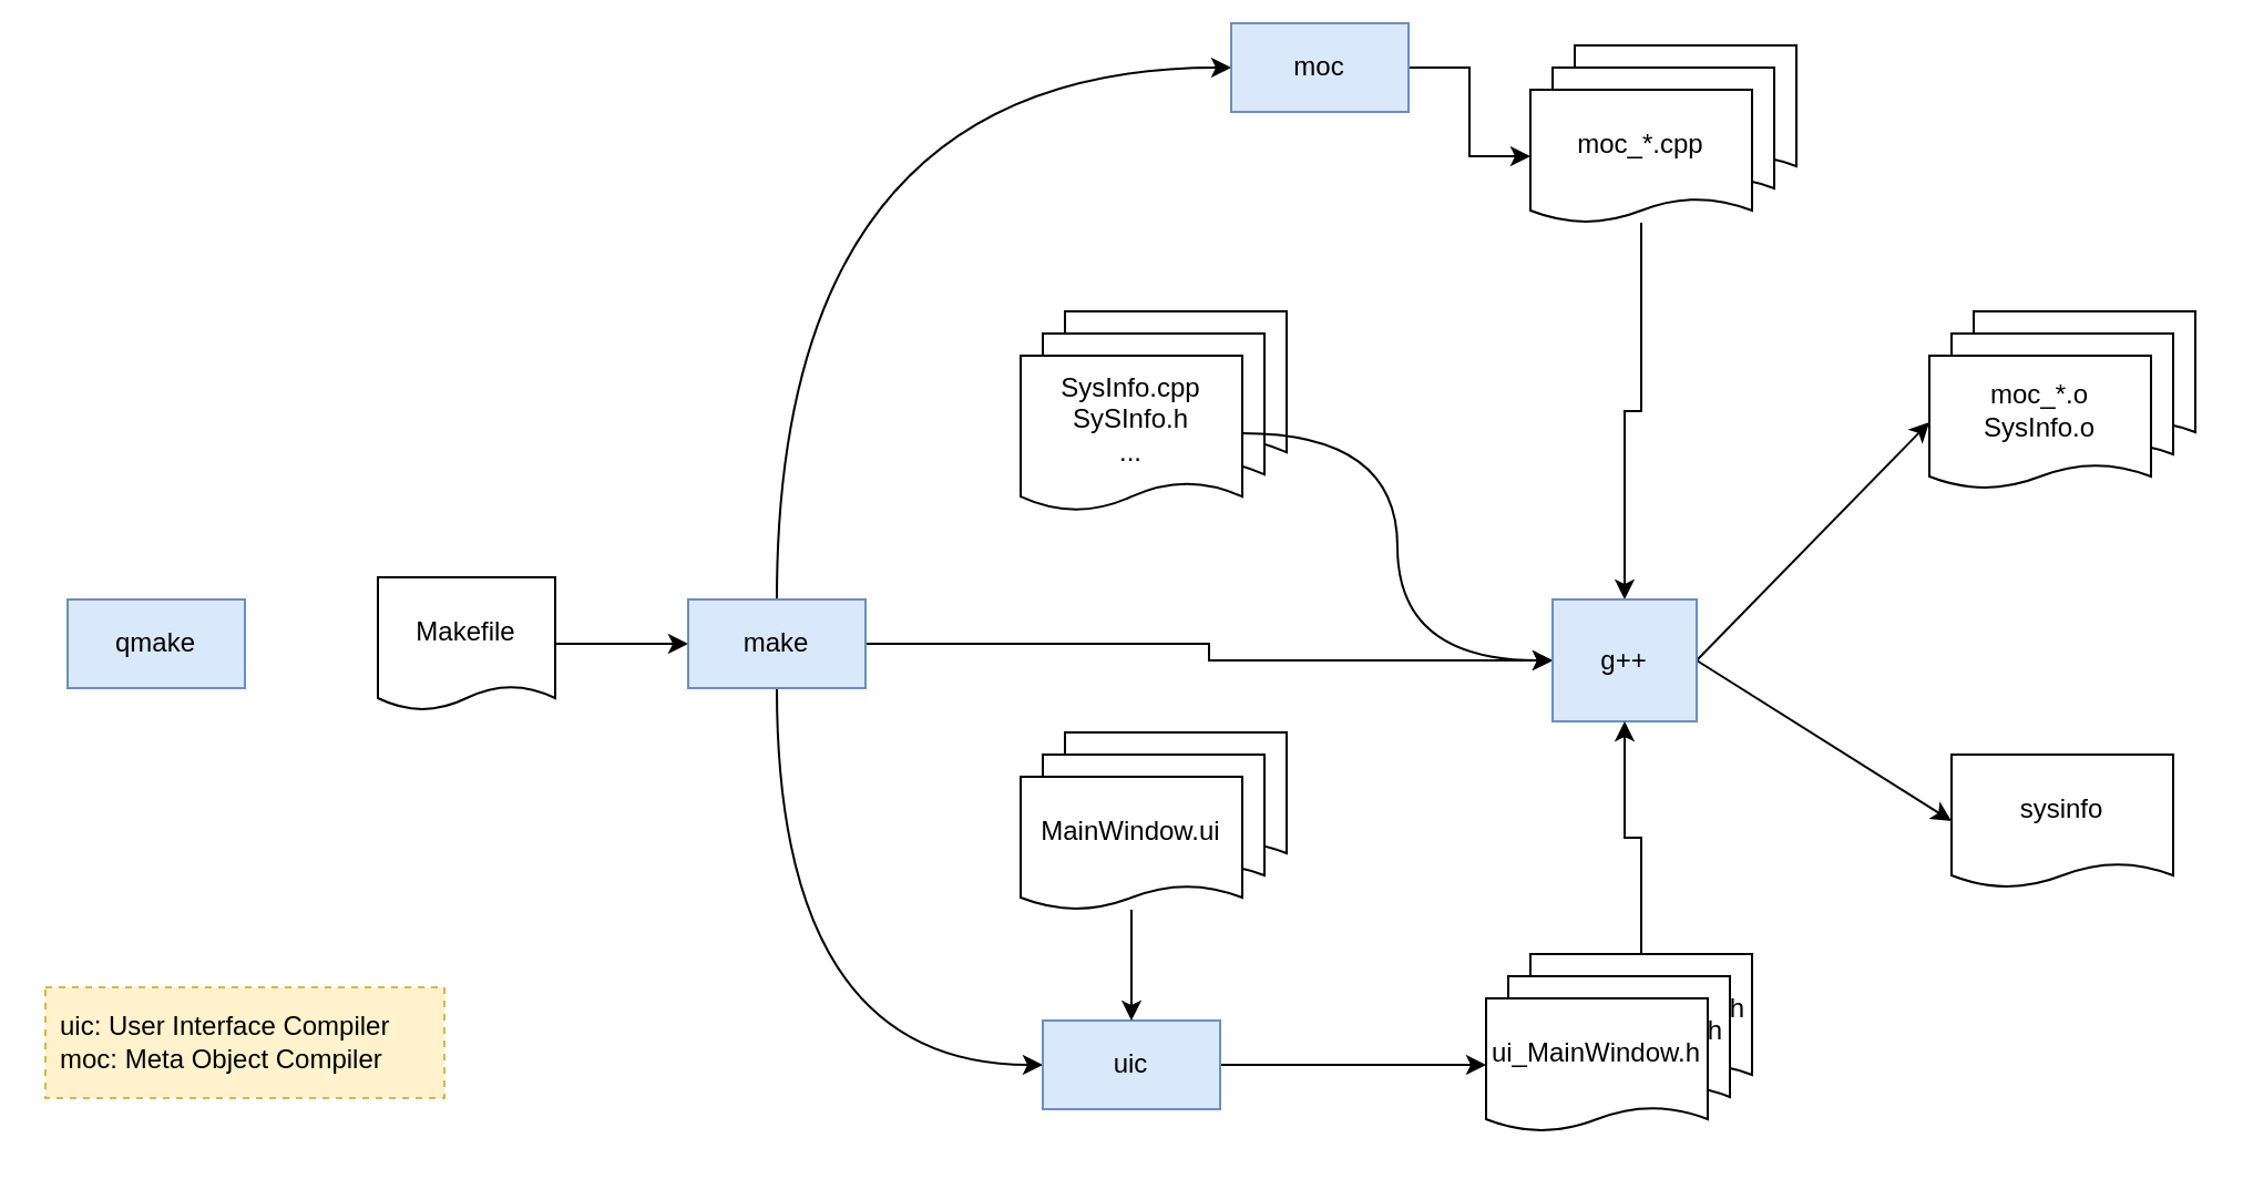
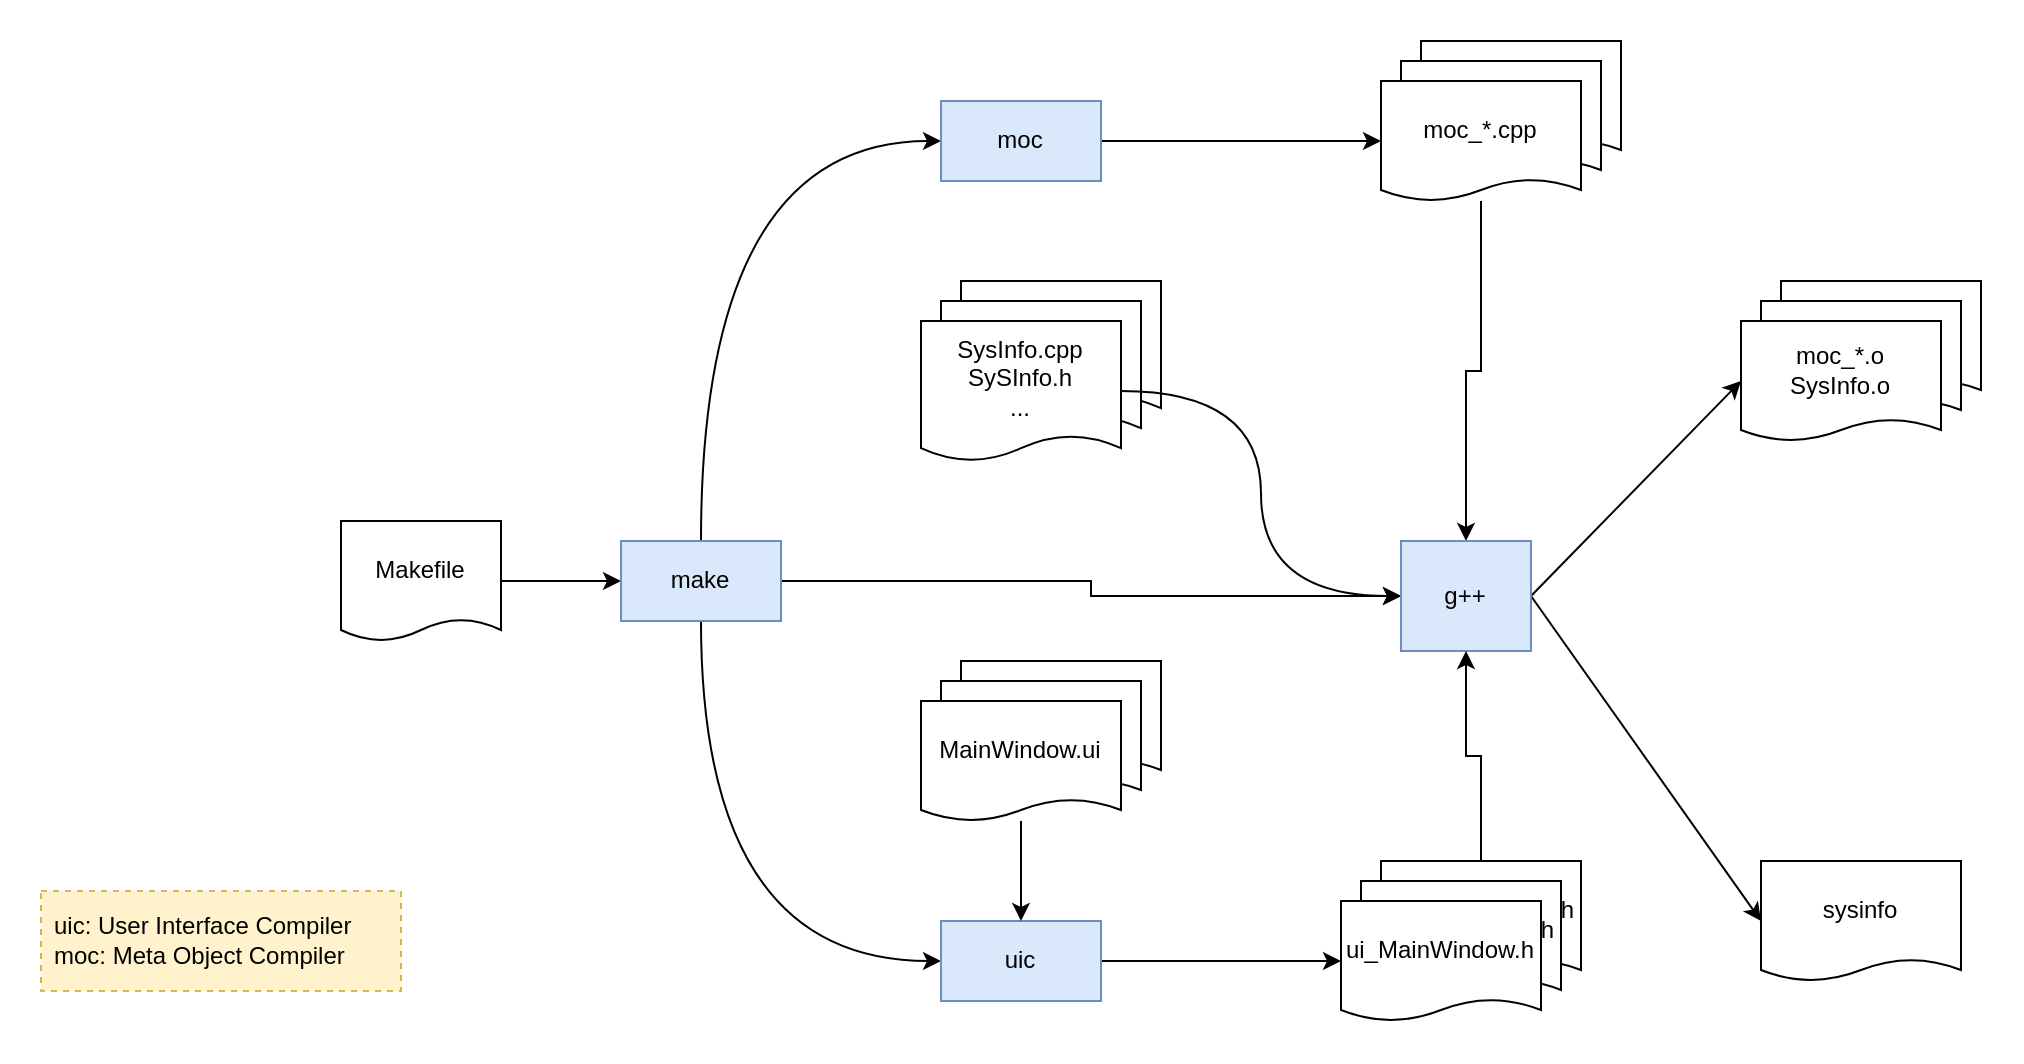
  <mxCell id="0" />
  <mxCell id="1" parent="0" />
- <mxCell id="2" value="qmake" style="rounded=0;whiteSpace=wrap;html=1;fillColor=#dae8fc;strokeColor=#6c8ebf;" parent="1" vertex="1"><mxGeometry x="30" y="270" width="80" height="40" as="geometry" /></mxCell>
  <mxCell id="3" style="edgeStyle=orthogonalEdgeStyle;rounded=0;orthogonalLoop=1;jettySize=auto;html=1;exitX=1;exitY=0.5;exitDx=0;exitDy=0;entryX=0;entryY=0.5;entryDx=0;entryDy=0;" parent="1" source="4" target="8" edge="1"><mxGeometry relative="1" as="geometry" /></mxCell>
  <mxCell id="4" value="Makefile" style="shape=document;whiteSpace=wrap;html=1;boundedLbl=1;size=0.183;" parent="1" vertex="1"><mxGeometry x="170" y="260" width="80" height="60" as="geometry" /></mxCell>
  <mxCell id="5" style="edgeStyle=orthogonalEdgeStyle;rounded=0;orthogonalLoop=1;jettySize=auto;html=1;exitX=0.5;exitY=0;exitDx=0;exitDy=0;entryX=0;entryY=0.5;entryDx=0;entryDy=0;curved=1;" parent="1" source="8" target="10" edge="1"><mxGeometry relative="1" as="geometry" /></mxCell>
  <mxCell id="6" style="edgeStyle=orthogonalEdgeStyle;rounded=0;orthogonalLoop=1;jettySize=auto;html=1;exitX=0.5;exitY=1;exitDx=0;exitDy=0;entryX=0;entryY=0.5;entryDx=0;entryDy=0;curved=1;" parent="1" source="8" target="12" edge="1"><mxGeometry relative="1" as="geometry" /></mxCell>
  <mxCell id="7" style="edgeStyle=orthogonalEdgeStyle;rounded=0;orthogonalLoop=1;jettySize=auto;html=1;exitX=1;exitY=0.5;exitDx=0;exitDy=0;entryX=0;entryY=0.5;entryDx=0;entryDy=0;" parent="1" source="8" target="27" edge="1"><mxGeometry relative="1" as="geometry" /></mxCell>
  <mxCell id="8" value="make" style="rounded=0;whiteSpace=wrap;html=1;fillColor=#dae8fc;strokeColor=#6c8ebf;" parent="1" vertex="1"><mxGeometry x="310" y="270" width="80" height="40" as="geometry" /></mxCell>
  <mxCell id="9" style="edgeStyle=orthogonalEdgeStyle;rounded=0;orthogonalLoop=1;jettySize=auto;html=1;entryX=0;entryY=0.5;entryDx=0;entryDy=0;" parent="1" source="10" target="21" edge="1"><mxGeometry relative="1" as="geometry" /></mxCell>
- <mxCell id="10" value="moc" style="rounded=0;whiteSpace=wrap;html=1;fillColor=#dae8fc;strokeColor=#6c8ebf;" parent="1" vertex="1"><mxGeometry x="555" y="10" width="80" height="40" as="geometry" /></mxCell>
+ <mxCell id="10" value="moc" style="rounded=0;whiteSpace=wrap;html=1;fillColor=#dae8fc;strokeColor=#6c8ebf;" parent="1" vertex="1"><mxGeometry x="470" y="50" width="80" height="40" as="geometry" /></mxCell>
  <mxCell id="11" style="edgeStyle=orthogonalEdgeStyle;rounded=0;orthogonalLoop=1;jettySize=auto;html=1;exitX=1;exitY=0.5;exitDx=0;exitDy=0;" parent="1" source="12" target="31" edge="1"><mxGeometry relative="1" as="geometry" /></mxCell>
  <mxCell id="12" value="uic" style="rounded=0;whiteSpace=wrap;html=1;fillColor=#dae8fc;strokeColor=#6c8ebf;" parent="1" vertex="1"><mxGeometry x="470" y="460" width="80" height="40" as="geometry" /></mxCell>
  <mxCell id="13" value="MainWindow.ui" style="shape=document;whiteSpace=wrap;html=1;boundedLbl=1;size=0.183;" parent="1" vertex="1"><mxGeometry x="480" y="330" width="100" height="60" as="geometry" /></mxCell>
  <mxCell id="14" value="MainWindow.ui" style="shape=document;whiteSpace=wrap;html=1;boundedLbl=1;size=0.183;" parent="1" vertex="1"><mxGeometry x="470" y="340" width="100" height="60" as="geometry" /></mxCell>
  <mxCell id="15" style="edgeStyle=orthogonalEdgeStyle;rounded=0;orthogonalLoop=1;jettySize=auto;html=1;entryX=0.5;entryY=0;entryDx=0;entryDy=0;" parent="1" source="16" target="12" edge="1"><mxGeometry relative="1" as="geometry" /></mxCell>
  <mxCell id="16" value="MainWindow.ui" style="shape=document;whiteSpace=wrap;html=1;boundedLbl=1;size=0.183;" parent="1" vertex="1"><mxGeometry x="460" y="350" width="100" height="60" as="geometry" /></mxCell>
  <mxCell id="17" value="SysInfo.cpp&lt;br&gt;SySInfo.h&lt;br&gt;..." style="shape=document;whiteSpace=wrap;html=1;boundedLbl=1;size=0.183;" parent="1" vertex="1"><mxGeometry x="480" y="140" width="100" height="70" as="geometry" /></mxCell>
  <mxCell id="18" value="moc_*.cpp" style="shape=document;whiteSpace=wrap;html=1;boundedLbl=1;size=0.183;" parent="1" vertex="1"><mxGeometry x="710" width="100" height="60" as="geometry" y="20" /></mxCell>
  <mxCell id="19" value="moc_*.cpp" style="shape=document;whiteSpace=wrap;html=1;boundedLbl=1;size=0.183;" parent="1" vertex="1"><mxGeometry x="700" y="30" width="100" height="60" as="geometry" /></mxCell>
  <mxCell id="20" style="edgeStyle=orthogonalEdgeStyle;rounded=0;orthogonalLoop=1;jettySize=auto;html=1;entryX=0.5;entryY=0;entryDx=0;entryDy=0;" parent="1" source="21" target="27" edge="1"><mxGeometry relative="1" as="geometry" /></mxCell>
  <mxCell id="21" value="moc_*.cpp" style="shape=document;whiteSpace=wrap;html=1;boundedLbl=1;size=0.183;" parent="1" vertex="1"><mxGeometry x="690" y="40" width="100" height="60" as="geometry" /></mxCell>
  <mxCell id="22" value="SysInfo.cpp&lt;br&gt;SySInfo.h&lt;br&gt;..." style="shape=document;whiteSpace=wrap;html=1;boundedLbl=1;size=0.183;" parent="1" vertex="1"><mxGeometry x="470" y="150" width="100" height="70" as="geometry" /></mxCell>
  <mxCell id="23" style="edgeStyle=orthogonalEdgeStyle;rounded=0;orthogonalLoop=1;jettySize=auto;html=1;exitX=1;exitY=0.5;exitDx=0;exitDy=0;entryX=0;entryY=0.5;entryDx=0;entryDy=0;curved=1;" parent="1" source="24" target="27" edge="1"><mxGeometry relative="1" as="geometry" /></mxCell>
  <mxCell id="24" value="SysInfo.cpp&lt;br&gt;SySInfo.h&lt;br&gt;..." style="shape=document;whiteSpace=wrap;html=1;boundedLbl=1;size=0.183;" parent="1" vertex="1"><mxGeometry x="460" y="160" width="100" height="70" as="geometry" /></mxCell>
  <mxCell id="25" style="rounded=0;orthogonalLoop=1;jettySize=auto;html=1;entryX=0;entryY=0.5;entryDx=0;entryDy=0;exitX=1;exitY=0.5;exitDx=0;exitDy=0;" parent="1" source="27" target="34" edge="1"><mxGeometry relative="1" as="geometry" /></mxCell>
  <mxCell id="26" style="rounded=0;orthogonalLoop=1;jettySize=auto;html=1;exitX=1;exitY=0.5;exitDx=0;exitDy=0;entryX=0;entryY=0.5;entryDx=0;entryDy=0;" parent="1" source="27" target="35" edge="1"><mxGeometry relative="1" as="geometry" /></mxCell>
  <mxCell id="27" value="g++" style="rounded=0;whiteSpace=wrap;html=1;fillColor=#dae8fc;strokeColor=#6c8ebf;" parent="1" vertex="1"><mxGeometry x="700" y="270" width="65" height="55" as="geometry" /></mxCell>
  <mxCell id="28" style="edgeStyle=orthogonalEdgeStyle;rounded=0;orthogonalLoop=1;jettySize=auto;html=1;entryX=0.5;entryY=1;entryDx=0;entryDy=0;" parent="1" source="29" target="27" edge="1"><mxGeometry relative="1" as="geometry" /></mxCell>
  <mxCell id="29" value="ui_MainWindow.h" style="shape=document;whiteSpace=wrap;html=1;boundedLbl=1;size=0.183;" parent="1" vertex="1"><mxGeometry x="690" y="430" width="100" height="60" as="geometry" /></mxCell>
  <mxCell id="30" value="ui_MainWindow.h" style="shape=document;whiteSpace=wrap;html=1;boundedLbl=1;size=0.183;" parent="1" vertex="1"><mxGeometry x="680" y="440" width="100" height="60" as="geometry" /></mxCell>
  <mxCell id="31" value="ui_MainWindow.h" style="shape=document;whiteSpace=wrap;html=1;boundedLbl=1;size=0.183;" parent="1" vertex="1"><mxGeometry x="670" y="450" width="100" height="60" as="geometry" /></mxCell>
  <mxCell id="32" value="moc_*.o&lt;br&gt;SysInfo.o" style="shape=document;whiteSpace=wrap;html=1;boundedLbl=1;size=0.183;" parent="1" vertex="1"><mxGeometry x="890" y="140" width="100" height="60" as="geometry" /></mxCell>
  <mxCell id="33" value="moc_*.o&lt;br&gt;SysInfo.o" style="shape=document;whiteSpace=wrap;html=1;boundedLbl=1;size=0.183;" parent="1" vertex="1"><mxGeometry x="880" y="150" width="100" height="60" as="geometry" /></mxCell>
  <mxCell id="34" value="moc_*.o&lt;br&gt;SysInfo.o" style="shape=document;whiteSpace=wrap;html=1;boundedLbl=1;size=0.183;" parent="1" vertex="1"><mxGeometry x="870" y="160" width="100" height="60" as="geometry" /></mxCell>
- <mxCell id="35" value="sysinfo" style="shape=document;whiteSpace=wrap;html=1;boundedLbl=1;size=0.183;" parent="1" vertex="1"><mxGeometry x="880" y="340" width="100" height="60" as="geometry" /></mxCell>
+ <mxCell id="35" value="sysinfo" style="shape=document;whiteSpace=wrap;html=1;boundedLbl=1;size=0.183;" parent="1" vertex="1"><mxGeometry x="880" y="430" width="100" height="60" as="geometry" /></mxCell>
  <mxCell id="36" value="uic: User Interface Compiler&lt;br&gt;moc: Meta Object Compiler" style="text;html=1;strokeColor=#d6b656;fillColor=#fff2cc;align=left;verticalAlign=middle;whiteSpace=wrap;rounded=0;dashed=1;spacingLeft=5;" vertex="1" parent="1"><mxGeometry x="20" y="445" width="180" height="50" as="geometry" /></mxCell>
